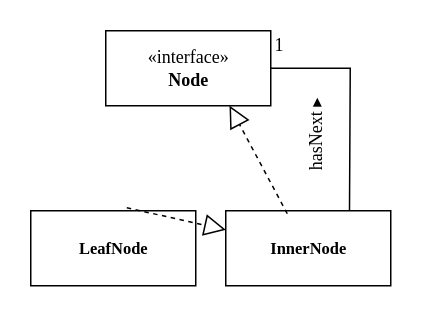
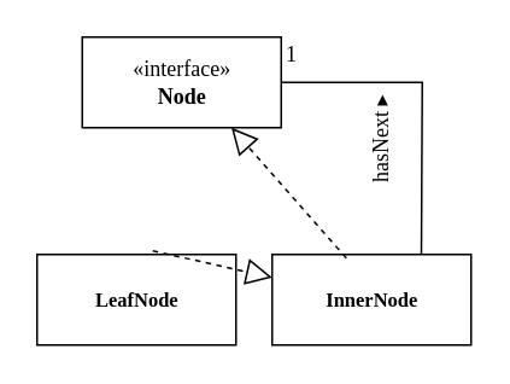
  <mxCell id="0" />
  <mxCell id="1" parent="0" />
- <mxCell id="2" value="«interface»&lt;br&gt;&lt;b&gt;&lt;font data-font-src=&quot;https://fonts.googleapis.com/css?family=Alegreya+Sans&quot; face=&quot;Alegreya Sans&quot;&gt;Node&lt;/font&gt;&lt;/b&gt;" style="html=1;fontFamily=Alegreya;fontSource=https%3A%2F%2Ffonts.googleapis.com%2Fcss%3Ffamily%3DAlegreya;" parent="1" vertex="1"><mxGeometry x="70" y="20" width="110" height="50" as="geometry" /></mxCell>
+ <mxCell id="2" value="«interface»&lt;br&gt;&lt;b&gt;&lt;font data-font-src=&quot;https://fonts.googleapis.com/css?family=Alegreya+Sans&quot; face=&quot;Alegreya Sans&quot;&gt;Node&lt;/font&gt;&lt;/b&gt;" style="html=1;fontFamily=Alegreya;fontSource=https%3A%2F%2Ffonts.googleapis.com%2Fcss%3Ffamily%3DAlegreya;" parent="1" vertex="1"><mxGeometry x="45" y="20" width="110" height="50" as="geometry" /></mxCell>
  <mxCell id="3" value="LeafNode" style="html=1;fontFamily=Alegreya Sans;fontStyle=1;fontSize=11;fontSource=https%3A%2F%2Ffonts.googleapis.com%2Fcss%3Ffamily%3DAlegreya%2BSans;" parent="1" vertex="1"><mxGeometry x="20" y="140" width="110" height="50" as="geometry" /></mxCell>
  <mxCell id="4" value="InnerNode" style="html=1;fontFamily=Alegreya Sans;fontStyle=1;fontSize=11;fontSource=https%3A%2F%2Ffonts.googleapis.com%2Fcss%3Ffamily%3DAlegreya%2BSans;resizable=1;metaEdit=0;" parent="1" vertex="1"><mxGeometry x="150" y="140" width="110" height="50" as="geometry" /></mxCell>
  <mxCell id="5" value="" style="endArrow=block;dashed=1;endFill=0;endSize=12;html=1;fontFamily=Alegreya Sans;fontSource=https%3A%2F%2Ffonts.googleapis.com%2Fcss%3Ffamily%3DAlegreya%2BSans;exitX=0.582;exitY=-0.04;exitDx=0;exitDy=0;exitPerimeter=0;" parent="1" source="3" target="4" edge="1"><mxGeometry width="160" relative="1" as="geometry"><mxPoint x="-5" y="310" as="sourcePoint" /><mxPoint x="155" y="310" as="targetPoint" /></mxGeometry></mxCell>
  <mxCell id="6" value="" style="endArrow=block;dashed=1;endFill=0;endSize=12;html=1;fontFamily=Alegreya Sans;fontSource=https%3A%2F%2Ffonts.googleapis.com%2Fcss%3Ffamily%3DAlegreya%2BSans;entryX=0.75;entryY=1;entryDx=0;entryDy=0;exitX=0.373;exitY=0.04;exitDx=0;exitDy=0;exitPerimeter=0;" parent="1" source="4" target="2" edge="1"><mxGeometry width="160" relative="1" as="geometry"><mxPoint x="94.02" y="158" as="sourcePoint" /><mxPoint x="107.5" y="80" as="targetPoint" /></mxGeometry></mxCell>
  <mxCell id="7" value="" style="endArrow=none;shadow=0;strokeWidth=1;rounded=0;endFill=0;elbow=vertical;exitX=0.75;exitY=0;exitDx=0;exitDy=0;entryX=1;entryY=0.5;entryDx=0;entryDy=0;" parent="1" source="4" target="2" edge="1"><mxGeometry x="0.5" y="41" relative="1" as="geometry"><mxPoint x="230" y="90" as="sourcePoint" /><mxPoint x="240" y="40" as="targetPoint" /><mxPoint x="-40" y="32" as="offset" /><Array as="points"><mxPoint x="233" y="45" /></Array></mxGeometry></mxCell>
  <mxCell id="8" value="1" style="resizable=0;align=right;verticalAlign=bottom;labelBackgroundColor=none;fontSize=12;fontFamily=Alegreya;spacingBottom=2;" parent="7" connectable="0" vertex="1"><mxGeometry x="1" relative="1" as="geometry"><mxPoint x="10" y="-5" as="offset" /></mxGeometry></mxCell>
  <mxCell id="9" value="hasNext&amp;nbsp;&lt;span style=&quot;text-align: left;&quot;&gt;▸&lt;/span&gt;" style="text;html=1;resizable=0;points=[];;align=center;verticalAlign=middle;labelBackgroundColor=none;rounded=0;shadow=0;strokeWidth=1;fontSize=12;fontFamily=Alegreya;rotation=-90;" parent="7" vertex="1" connectable="0"><mxGeometry relative="1" as="geometry"><mxPoint x="-23" y="24" as="offset" /></mxGeometry></mxCell>
